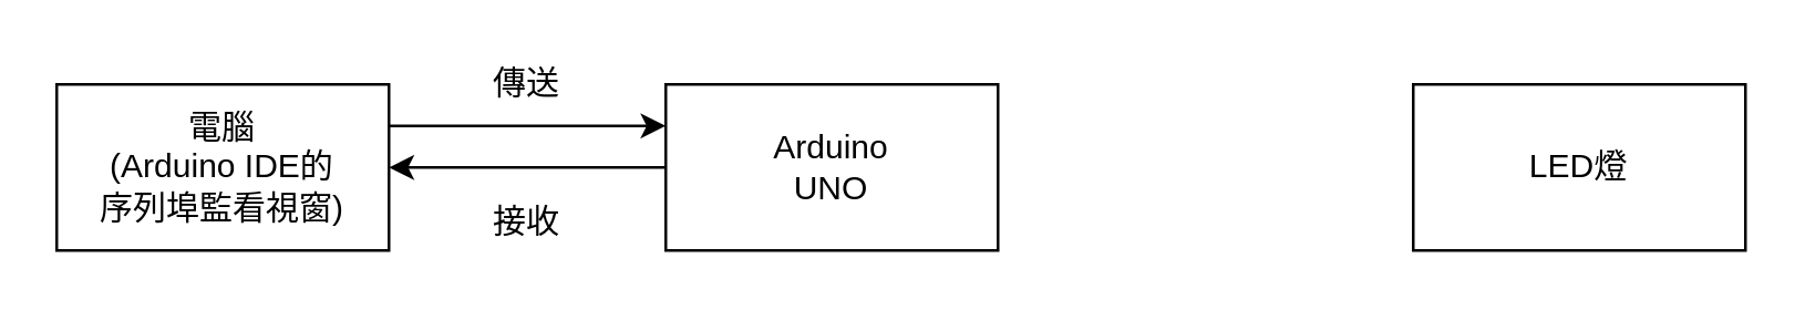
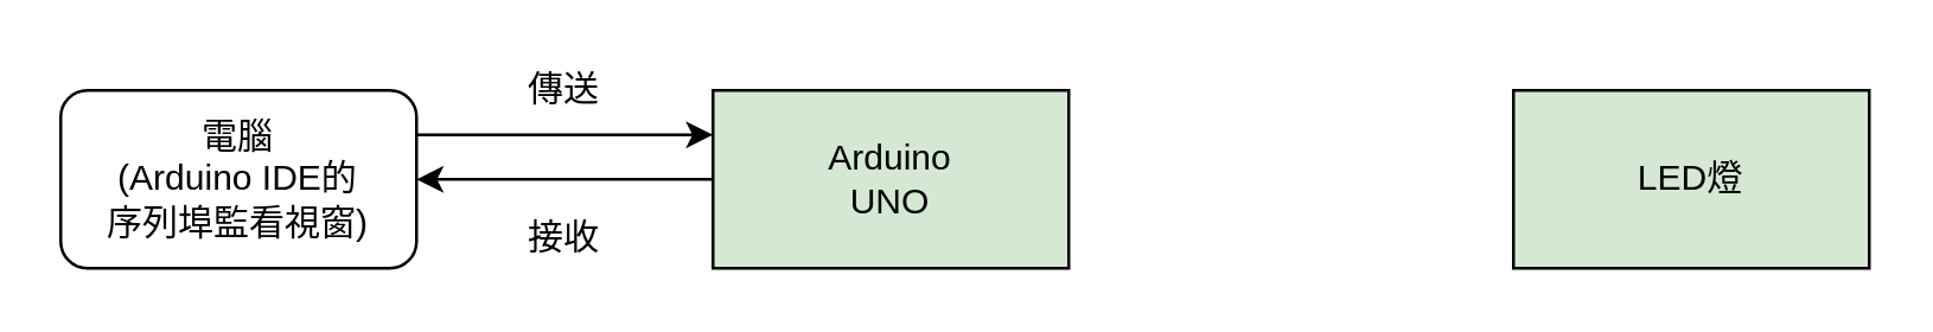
  <mxCell id="0" />
  <mxCell id="1" parent="0" />
  <mxCell id="2" style="edgeStyle=orthogonalEdgeStyle;rounded=0;orthogonalLoop=1;jettySize=auto;html=1;exitX=1;exitY=0.25;exitDx=0;exitDy=0;entryX=0;entryY=0.25;entryDx=0;entryDy=0;" edge="1" parent="1" source="3" target="5"><mxGeometry relative="1" as="geometry" /></mxCell>
- <mxCell id="3" value="&lt;div&gt;電腦&lt;/div&gt;&lt;div&gt;(Arduino IDE的&lt;/div&gt;&lt;div&gt;序列埠監看視窗)&lt;br&gt;&lt;/div&gt;" style="rounded=0;whiteSpace=wrap;html=1;" vertex="1" parent="1"><mxGeometry x="20" y="30" width="120" height="60" as="geometry" /></mxCell>
+ <mxCell id="3" value="&lt;div&gt;電腦&lt;/div&gt;&lt;div&gt;(Arduino IDE的&lt;/div&gt;&lt;div&gt;序列埠監看視窗)&lt;br&gt;&lt;/div&gt;" style="whiteSpace=wrap;html=1;rounded=1;" vertex="1" parent="1"><mxGeometry x="20" y="30" width="120" height="60" as="geometry" /></mxCell>
  <mxCell id="4" style="edgeStyle=orthogonalEdgeStyle;rounded=0;orthogonalLoop=1;jettySize=auto;html=1;entryX=1;entryY=0.5;entryDx=0;entryDy=0;" edge="1" parent="1" source="5" target="3"><mxGeometry relative="1" as="geometry" /></mxCell>
- <mxCell id="5" value="&lt;div&gt;Arduino &lt;br&gt;&lt;/div&gt;&lt;div&gt;UNO&lt;br&gt;&lt;/div&gt;" style="rounded=0;whiteSpace=wrap;html=1;" vertex="1" parent="1"><mxGeometry x="240" y="30" width="120" height="60" as="geometry" /></mxCell>
- <mxCell id="6" value="LED燈" style="rounded=0;whiteSpace=wrap;html=1;" vertex="1" parent="1"><mxGeometry x="510" y="30" width="120" height="60" as="geometry" /></mxCell>
+ <mxCell id="5" value="&lt;div&gt;Arduino &lt;br&gt;&lt;/div&gt;&lt;div&gt;UNO&lt;br&gt;&lt;/div&gt;" style="rounded=0;whiteSpace=wrap;html=1;fillColor=#d5e8d4;" vertex="1" parent="1"><mxGeometry x="240" y="30" width="120" height="60" as="geometry" /></mxCell>
+ <mxCell id="6" value="LED燈" style="rounded=0;whiteSpace=wrap;html=1;fillColor=#d5e8d4;" vertex="1" parent="1"><mxGeometry x="510" y="30" width="120" height="60" as="geometry" /></mxCell>
  <mxCell id="7" value="傳送" style="text;html=1;strokeColor=none;fillColor=none;align=center;verticalAlign=middle;whiteSpace=wrap;rounded=0;" vertex="1" parent="1"><mxGeometry x="170" y="20" width="40" height="20" as="geometry" /></mxCell>
  <mxCell id="8" value="接收" style="text;html=1;strokeColor=none;fillColor=none;align=center;verticalAlign=middle;whiteSpace=wrap;rounded=0;" vertex="1" parent="1"><mxGeometry x="170" y="70" width="40" height="20" as="geometry" /></mxCell>
